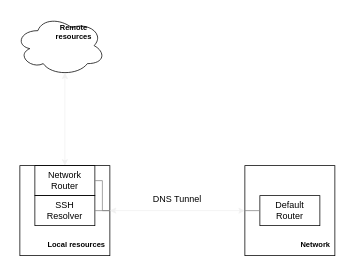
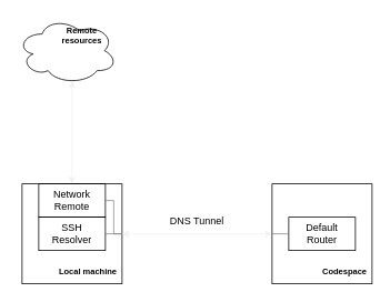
  <mxCell id="0" />
  <mxCell id="1" parent="0" />
  <mxCell id="2" value="&lt;meta charset=&quot;utf-8&quot;&gt;&lt;div style=&quot;color: rgb(191, 199, 213); background-color: rgb(41, 45, 62); font-family: menlo, monaco, &amp;quot;courier new&amp;quot;, monospace; font-weight: normal; font-size: 12px; line-height: 18px;&quot;&gt;&lt;br&gt;&lt;/div&gt;" style="rounded=0;whiteSpace=wrap;html=1;" vertex="1" parent="1"><mxGeometry x="26" y="220" width="120" height="120" as="geometry" /></mxCell>
- <mxCell id="3" value="Local resources" style="text;html=1;strokeColor=none;fillColor=none;align=right;verticalAlign=middle;whiteSpace=wrap;rounded=0;spacingRight=4;fontStyle=1;fontSize=10;" vertex="1" parent="1"><mxGeometry x="56" y="310" width="90" height="30" as="geometry" /></mxCell>
+ <mxCell id="3" value="Local machine" style="text;html=1;strokeColor=none;fillColor=none;align=right;verticalAlign=middle;whiteSpace=wrap;rounded=0;spacingRight=4;fontStyle=1;fontSize=10;" vertex="1" parent="1"><mxGeometry x="56" y="310" width="90" height="30" as="geometry" /></mxCell>
  <mxCell id="4" value="&lt;meta charset=&quot;utf-8&quot;&gt;&lt;div style=&quot;color: rgb(191, 199, 213); background-color: rgb(41, 45, 62); font-family: menlo, monaco, &amp;quot;courier new&amp;quot;, monospace; font-weight: normal; font-size: 12px; line-height: 18px;&quot;&gt;&lt;br&gt;&lt;/div&gt;" style="rounded=0;whiteSpace=wrap;html=1;" vertex="1" parent="1"><mxGeometry x="326" y="220" width="120" height="120" as="geometry" /></mxCell>
- <mxCell id="5" value="Network" style="text;html=1;strokeColor=none;fillColor=none;align=right;verticalAlign=middle;whiteSpace=wrap;rounded=0;spacingRight=4;fontSize=10;fontStyle=1" vertex="1" parent="1"><mxGeometry x="356" y="310" width="90" height="30" as="geometry" /></mxCell>
+ <mxCell id="5" value="Codespace" style="text;html=1;strokeColor=none;fillColor=none;align=right;verticalAlign=middle;whiteSpace=wrap;rounded=0;spacingRight=4;fontSize=10;fontStyle=1" vertex="1" parent="1"><mxGeometry x="356" y="310" width="90" height="30" as="geometry" /></mxCell>
  <mxCell id="6" value="" style="rounded=0;whiteSpace=wrap;html=1;fillColor=none;" vertex="1" parent="1"><mxGeometry x="346" y="260" width="80" height="40" as="geometry" /></mxCell>
  <mxCell id="7" value="Default Router" style="text;html=1;strokeColor=none;fillColor=none;align=center;verticalAlign=middle;whiteSpace=wrap;rounded=0;" vertex="1" parent="1"><mxGeometry x="356" y="265" width="60" height="30" as="geometry" /></mxCell>
  <mxCell id="8" value="" style="endArrow=classic;startArrow=classic;html=1;exitX=1;exitY=0.5;exitDx=0;exitDy=0;entryX=0;entryY=0.5;entryDx=0;entryDy=0;strokeColor=#F0F0F0;rounded=0;" edge="1" parent="1" source="2" target="4"><mxGeometry width="50" height="50" relative="1" as="geometry"><mxPoint x="256" y="260" as="sourcePoint" /><mxPoint x="306" y="210" as="targetPoint" /></mxGeometry></mxCell>
  <mxCell id="9" value="DNS Tunnel" style="text;html=1;strokeColor=none;fillColor=none;align=center;verticalAlign=middle;whiteSpace=wrap;rounded=0;" vertex="1" parent="1"><mxGeometry x="186" y="250" width="100" height="30" as="geometry" /></mxCell>
  <mxCell id="10" value="" style="rounded=0;whiteSpace=wrap;html=1;fillColor=none;" vertex="1" parent="1"><mxGeometry x="46" y="260" width="80" height="40" as="geometry" /></mxCell>
  <mxCell id="11" value="SSH Resolver" style="text;html=1;strokeColor=none;fillColor=none;align=center;verticalAlign=middle;whiteSpace=wrap;rounded=0;" vertex="1" parent="1"><mxGeometry x="56" y="265" width="60" height="30" as="geometry" /></mxCell>
  <mxCell id="12" value="" style="rounded=0;whiteSpace=wrap;html=1;fillColor=none;" vertex="1" parent="1"><mxGeometry x="46" y="220" width="80" height="40" as="geometry" /></mxCell>
- <mxCell id="13" value="Network Router" style="text;html=1;strokeColor=none;fillColor=none;align=center;verticalAlign=middle;whiteSpace=wrap;rounded=0;" vertex="1" parent="1"><mxGeometry x="56" y="225" width="60" height="30" as="geometry" /></mxCell>
+ <mxCell id="13" value="Network Remote" style="text;html=1;strokeColor=none;fillColor=none;align=center;verticalAlign=middle;whiteSpace=wrap;rounded=0;" vertex="1" parent="1"><mxGeometry x="56" y="225" width="60" height="30" as="geometry" /></mxCell>
  <mxCell id="14" value="" style="ellipse;shape=cloud;whiteSpace=wrap;html=1;fillColor=default;" vertex="1" parent="1"><mxGeometry x="20" y="20" width="120" height="80" as="geometry" /></mxCell>
  <mxCell id="15" value="" style="endArrow=none;html=1;strokeWidth=1;rounded=0;entryX=0;entryY=0.5;entryDx=0;entryDy=0;strokeColor=#858585;" edge="1" parent="1" target="4"><mxGeometry width="50" height="50" relative="1" as="geometry"><mxPoint x="346" y="280" as="sourcePoint" /><mxPoint x="286" y="160" as="targetPoint" /><Array as="points" /></mxGeometry></mxCell>
  <mxCell id="16" value="" style="endArrow=none;html=1;strokeWidth=1;rounded=0;exitX=1;exitY=0.5;exitDx=0;exitDy=0;entryX=1;entryY=0.5;entryDx=0;entryDy=0;strokeColor=#858585;" edge="1" parent="1" source="2" target="12"><mxGeometry width="50" height="50" relative="1" as="geometry"><mxPoint x="256" y="210" as="sourcePoint" /><mxPoint x="306" y="160" as="targetPoint" /><Array as="points"><mxPoint x="136" y="280" /><mxPoint x="136" y="240" /></Array></mxGeometry></mxCell>
  <mxCell id="17" value="" style="endArrow=classic;startArrow=classic;html=1;rounded=0;strokeColor=#F0F0F0;strokeWidth=1;exitX=0.5;exitY=0;exitDx=0;exitDy=0;entryX=0.55;entryY=0.95;entryDx=0;entryDy=0;entryPerimeter=0;fontColor=#F0F0F0;" edge="1" parent="1" source="12" target="14"><mxGeometry width="50" height="50" relative="1" as="geometry"><mxPoint x="246" y="230" as="sourcePoint" /><mxPoint x="296" y="180" as="targetPoint" /></mxGeometry></mxCell>
  <mxCell id="18" value="" style="endArrow=none;html=1;strokeWidth=1;rounded=0;exitX=1;exitY=0.5;exitDx=0;exitDy=0;entryX=1;entryY=0.5;entryDx=0;entryDy=0;strokeColor=#858585;" edge="1" parent="1" source="2" target="10"><mxGeometry width="50" height="50" relative="1" as="geometry"><mxPoint x="156" y="290" as="sourcePoint" /><mxPoint x="136" y="250" as="targetPoint" /><Array as="points" /></mxGeometry></mxCell>
  <mxCell id="19" value="Remote resources" style="text;html=1;strokeColor=none;fillColor=none;align=center;verticalAlign=middle;whiteSpace=wrap;rounded=0;fontSize=10;fontStyle=1" vertex="1" parent="1"><mxGeometry x="68" y="27" width="60" height="30" as="geometry" /></mxCell>
